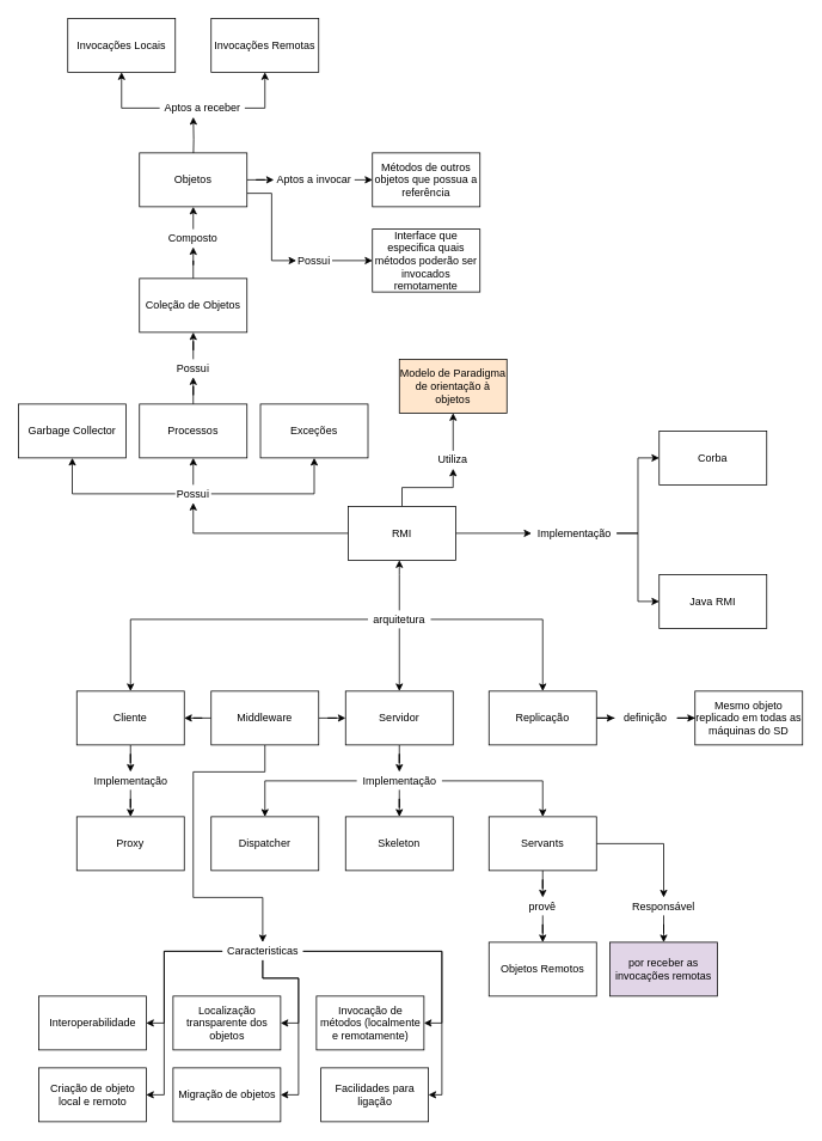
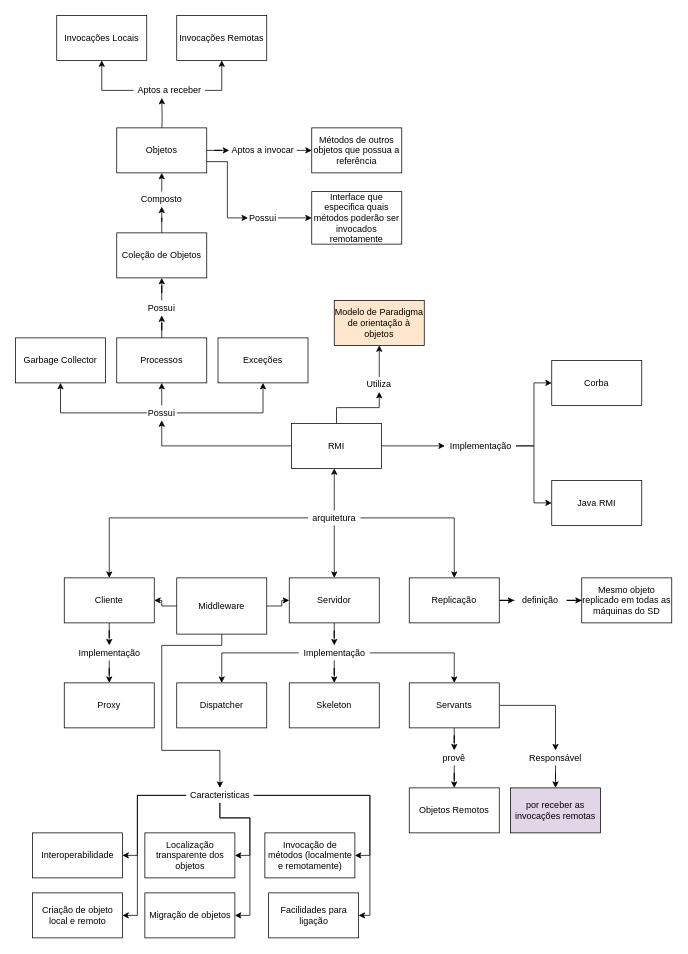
  <mxCell id="0" />
  <mxCell id="1" parent="0" />
  <mxCell id="2" style="edgeStyle=orthogonalEdgeStyle;rounded=0;orthogonalLoop=1;jettySize=auto;html=1;entryX=0.5;entryY=1;entryDx=0;entryDy=0;" edge="1" parent="1" source="5" target="26"><mxGeometry relative="1" as="geometry" /></mxCell>
  <mxCell id="3" style="edgeStyle=orthogonalEdgeStyle;rounded=0;orthogonalLoop=1;jettySize=auto;html=1;entryX=0.5;entryY=1;entryDx=0;entryDy=0;" edge="1" parent="1" source="5" target="30"><mxGeometry relative="1" as="geometry"><mxPoint x="205" y="520" as="targetPoint" /></mxGeometry></mxCell>
  <mxCell id="4" style="edgeStyle=orthogonalEdgeStyle;rounded=0;orthogonalLoop=1;jettySize=auto;html=1;entryX=0;entryY=0.5;entryDx=0;entryDy=0;" edge="1" parent="1" source="5" target="88"><mxGeometry relative="1" as="geometry" /></mxCell>
  <mxCell id="5" value="RMI" style="rounded=0;whiteSpace=wrap;html=1;" vertex="1" parent="1"><mxGeometry x="388" y="564" width="120" height="60" as="geometry" /></mxCell>
  <mxCell id="6" value="Modelo de Paradigma de orientação à objetos" style="rounded=0;whiteSpace=wrap;html=1;fillColor=#ffe6cc;" vertex="1" parent="1"><mxGeometry x="445" y="400" width="120" height="60" as="geometry" /></mxCell>
  <mxCell id="7" value="" style="edgeStyle=orthogonalEdgeStyle;rounded=0;orthogonalLoop=1;jettySize=auto;html=1;" edge="1" parent="1" source="11" target="15"><mxGeometry relative="1" as="geometry" /></mxCell>
  <mxCell id="8" style="edgeStyle=orthogonalEdgeStyle;rounded=0;orthogonalLoop=1;jettySize=auto;html=1;entryX=0.5;entryY=0;entryDx=0;entryDy=0;" edge="1" parent="1" source="11" target="13"><mxGeometry relative="1" as="geometry" /></mxCell>
  <mxCell id="9" style="edgeStyle=orthogonalEdgeStyle;rounded=0;orthogonalLoop=1;jettySize=auto;html=1;entryX=0.5;entryY=0;entryDx=0;entryDy=0;" edge="1" parent="1" source="11" target="17"><mxGeometry relative="1" as="geometry" /></mxCell>
  <mxCell id="10" value="" style="edgeStyle=orthogonalEdgeStyle;rounded=0;orthogonalLoop=1;jettySize=auto;html=1;" edge="1" parent="1" source="11" target="5"><mxGeometry relative="1" as="geometry"><Array as="points"><mxPoint x="445" y="640" /><mxPoint x="445" y="640" /></Array></mxGeometry></mxCell>
  <mxCell id="11" value="arquitetura" style="text;html=1;strokeColor=none;fillColor=none;align=center;verticalAlign=middle;whiteSpace=wrap;rounded=0;" vertex="1" parent="1"><mxGeometry x="410" y="680" width="70" height="20" as="geometry" /></mxCell>
  <mxCell id="12" style="edgeStyle=orthogonalEdgeStyle;rounded=0;orthogonalLoop=1;jettySize=auto;html=1;entryX=0.5;entryY=0;entryDx=0;entryDy=0;" edge="1" parent="1" source="13" target="84"><mxGeometry relative="1" as="geometry" /></mxCell>
  <mxCell id="13" value="Cliente" style="rounded=0;whiteSpace=wrap;html=1;" vertex="1" parent="1"><mxGeometry x="85" y="770" width="120" height="60" as="geometry" /></mxCell>
  <mxCell id="14" style="edgeStyle=orthogonalEdgeStyle;rounded=0;orthogonalLoop=1;jettySize=auto;html=1;entryX=0.5;entryY=0;entryDx=0;entryDy=0;" edge="1" parent="1" source="15" target="71"><mxGeometry relative="1" as="geometry" /></mxCell>
  <mxCell id="15" value="Servidor" style="rounded=0;whiteSpace=wrap;html=1;" vertex="1" parent="1"><mxGeometry x="385" y="770" width="120" height="60" as="geometry" /></mxCell>
  <mxCell id="16" style="edgeStyle=orthogonalEdgeStyle;rounded=0;orthogonalLoop=1;jettySize=auto;html=1;" edge="1" parent="1" source="17" target="19"><mxGeometry relative="1" as="geometry" /></mxCell>
  <mxCell id="17" value="Replicação" style="rounded=0;whiteSpace=wrap;html=1;" vertex="1" parent="1"><mxGeometry x="545" y="770" width="120" height="60" as="geometry" /></mxCell>
  <mxCell id="18" value="" style="edgeStyle=orthogonalEdgeStyle;rounded=0;orthogonalLoop=1;jettySize=auto;html=1;" edge="1" parent="1" source="19" target="20"><mxGeometry relative="1" as="geometry" /></mxCell>
  <mxCell id="19" value="definição" style="text;html=1;strokeColor=none;fillColor=none;align=center;verticalAlign=middle;whiteSpace=wrap;rounded=0;" vertex="1" parent="1"><mxGeometry x="685" y="790" width="70" height="20" as="geometry" /></mxCell>
  <mxCell id="20" value="Mesmo objeto replicado em todas as máquinas do SD" style="rounded=0;whiteSpace=wrap;html=1;" vertex="1" parent="1"><mxGeometry x="775" y="770" width="120" height="60" as="geometry" /></mxCell>
  <mxCell id="21" value="" style="edgeStyle=orthogonalEdgeStyle;rounded=0;orthogonalLoop=1;jettySize=auto;html=1;" edge="1" parent="1" source="24" target="13"><mxGeometry relative="1" as="geometry" /></mxCell>
  <mxCell id="22" value="" style="edgeStyle=orthogonalEdgeStyle;rounded=0;orthogonalLoop=1;jettySize=auto;html=1;" edge="1" parent="1" source="24" target="15"><mxGeometry relative="1" as="geometry" /></mxCell>
  <mxCell id="23" style="edgeStyle=orthogonalEdgeStyle;rounded=0;orthogonalLoop=1;jettySize=auto;html=1;entryX=0.5;entryY=0;entryDx=0;entryDy=0;" edge="1" parent="1" source="24" target="61"><mxGeometry relative="1" as="geometry"><Array as="points"><mxPoint x="295" y="860" /><mxPoint x="215" y="860" /><mxPoint x="215" y="1000" /><mxPoint x="293" y="1000" /></Array></mxGeometry></mxCell>
- <mxCell id="24" value="Middleware" style="rounded=0;whiteSpace=wrap;html=1;" vertex="1" parent="1"><mxGeometry x="235" y="770" width="120" height="60" as="geometry" /></mxCell>
+ <mxCell id="24" value="Middleware" style="rounded=0;whiteSpace=wrap;html=1;" vertex="1" parent="1"><mxGeometry x="235" y="770" width="120" height="75" as="geometry" /></mxCell>
  <mxCell id="25" value="" style="edgeStyle=orthogonalEdgeStyle;rounded=0;orthogonalLoop=1;jettySize=auto;html=1;" edge="1" parent="1" source="26" target="6"><mxGeometry relative="1" as="geometry" /></mxCell>
  <mxCell id="26" value="Utiliza" style="text;html=1;strokeColor=none;fillColor=none;align=center;verticalAlign=middle;whiteSpace=wrap;rounded=0;" vertex="1" parent="1"><mxGeometry x="485" y="502" width="40" height="20" as="geometry" /></mxCell>
  <mxCell id="27" style="edgeStyle=orthogonalEdgeStyle;rounded=0;orthogonalLoop=1;jettySize=auto;html=1;exitX=0.5;exitY=0;exitDx=0;exitDy=0;entryX=0.5;entryY=1;entryDx=0;entryDy=0;" edge="1" parent="1" source="30" target="32"><mxGeometry relative="1" as="geometry" /></mxCell>
  <mxCell id="28" style="edgeStyle=orthogonalEdgeStyle;rounded=0;orthogonalLoop=1;jettySize=auto;html=1;entryX=0.5;entryY=1;entryDx=0;entryDy=0;" edge="1" parent="1" source="30" target="91"><mxGeometry relative="1" as="geometry" /></mxCell>
  <mxCell id="29" style="edgeStyle=orthogonalEdgeStyle;rounded=0;orthogonalLoop=1;jettySize=auto;html=1;entryX=0.5;entryY=1;entryDx=0;entryDy=0;" edge="1" parent="1" source="30" target="92"><mxGeometry relative="1" as="geometry"><mxPoint x="355" y="510" as="targetPoint" /></mxGeometry></mxCell>
  <mxCell id="30" value="Possui" style="text;html=1;strokeColor=none;fillColor=none;align=center;verticalAlign=middle;whiteSpace=wrap;rounded=0;" vertex="1" parent="1"><mxGeometry x="195" y="540" width="40" height="20" as="geometry" /></mxCell>
  <mxCell id="31" style="edgeStyle=orthogonalEdgeStyle;rounded=0;orthogonalLoop=1;jettySize=auto;html=1;entryX=0.5;entryY=1;entryDx=0;entryDy=0;" edge="1" parent="1" source="32" target="34"><mxGeometry relative="1" as="geometry" /></mxCell>
  <mxCell id="32" value="Processos" style="rounded=0;whiteSpace=wrap;html=1;" vertex="1" parent="1"><mxGeometry x="155" y="450" width="120" height="60" as="geometry" /></mxCell>
  <mxCell id="33" style="edgeStyle=orthogonalEdgeStyle;rounded=0;orthogonalLoop=1;jettySize=auto;html=1;entryX=0.5;entryY=1;entryDx=0;entryDy=0;" edge="1" parent="1" source="34" target="36"><mxGeometry relative="1" as="geometry" /></mxCell>
  <mxCell id="34" value="Possui" style="text;html=1;strokeColor=none;fillColor=none;align=center;verticalAlign=middle;whiteSpace=wrap;rounded=0;" vertex="1" parent="1"><mxGeometry x="195" y="400" width="40" height="20" as="geometry" /></mxCell>
  <mxCell id="35" style="edgeStyle=orthogonalEdgeStyle;rounded=0;orthogonalLoop=1;jettySize=auto;html=1;entryX=0.5;entryY=1;entryDx=0;entryDy=0;" edge="1" parent="1" source="36" target="43"><mxGeometry relative="1" as="geometry" /></mxCell>
  <mxCell id="36" value="Coleção de Objetos" style="rounded=0;whiteSpace=wrap;html=1;" vertex="1" parent="1"><mxGeometry x="155" y="310" width="120" height="60" as="geometry" /></mxCell>
  <mxCell id="37" style="edgeStyle=orthogonalEdgeStyle;rounded=0;orthogonalLoop=1;jettySize=auto;html=1;entryX=0.5;entryY=1;entryDx=0;entryDy=0;" edge="1" parent="1" source="39" target="40"><mxGeometry relative="1" as="geometry"><Array as="points"><mxPoint x="135" y="120" /></Array></mxGeometry></mxCell>
  <mxCell id="38" style="edgeStyle=orthogonalEdgeStyle;rounded=0;orthogonalLoop=1;jettySize=auto;html=1;entryX=0.5;entryY=1;entryDx=0;entryDy=0;" edge="1" parent="1" source="39" target="41"><mxGeometry relative="1" as="geometry"><Array as="points"><mxPoint x="295" y="120" /></Array></mxGeometry></mxCell>
  <mxCell id="39" value="Aptos a receber" style="text;html=1;strokeColor=none;fillColor=none;align=center;verticalAlign=middle;whiteSpace=wrap;rounded=0;" vertex="1" parent="1"><mxGeometry x="177.5" y="110" width="95" height="20" as="geometry" /></mxCell>
  <mxCell id="40" value="Invocações Locais" style="rounded=0;whiteSpace=wrap;html=1;" vertex="1" parent="1"><mxGeometry x="75" y="20" width="120" height="60" as="geometry" /></mxCell>
  <mxCell id="41" value="Invocações Remotas" style="rounded=0;whiteSpace=wrap;html=1;" vertex="1" parent="1"><mxGeometry x="235" y="20" width="120" height="60" as="geometry" /></mxCell>
  <mxCell id="42" style="edgeStyle=orthogonalEdgeStyle;rounded=0;orthogonalLoop=1;jettySize=auto;html=1;exitX=0.5;exitY=0;exitDx=0;exitDy=0;entryX=0.5;entryY=1;entryDx=0;entryDy=0;" edge="1" parent="1" source="43" target="48"><mxGeometry relative="1" as="geometry" /></mxCell>
  <mxCell id="43" value="Composto" style="text;html=1;strokeColor=none;fillColor=none;align=center;verticalAlign=middle;whiteSpace=wrap;rounded=0;" vertex="1" parent="1"><mxGeometry x="185" y="255" width="60" height="20" as="geometry" /></mxCell>
  <mxCell id="44" style="edgeStyle=orthogonalEdgeStyle;rounded=0;orthogonalLoop=1;jettySize=auto;html=1;exitX=0.5;exitY=1;exitDx=0;exitDy=0;" edge="1" parent="1" source="43" target="43"><mxGeometry relative="1" as="geometry" /></mxCell>
  <mxCell id="45" style="edgeStyle=orthogonalEdgeStyle;rounded=0;orthogonalLoop=1;jettySize=auto;html=1;entryX=0.395;entryY=1;entryDx=0;entryDy=0;entryPerimeter=0;" edge="1" parent="1" target="39"><mxGeometry relative="1" as="geometry"><mxPoint x="215" y="180" as="sourcePoint" /></mxGeometry></mxCell>
  <mxCell id="46" style="edgeStyle=orthogonalEdgeStyle;rounded=0;orthogonalLoop=1;jettySize=auto;html=1;entryX=0;entryY=0.5;entryDx=0;entryDy=0;" edge="1" parent="1" source="48" target="50"><mxGeometry relative="1" as="geometry" /></mxCell>
  <mxCell id="47" style="edgeStyle=orthogonalEdgeStyle;rounded=0;orthogonalLoop=1;jettySize=auto;html=1;exitX=1;exitY=0.75;exitDx=0;exitDy=0;entryX=0;entryY=0.5;entryDx=0;entryDy=0;" edge="1" parent="1" source="48" target="53"><mxGeometry relative="1" as="geometry" /></mxCell>
  <mxCell id="48" value="Objetos" style="rounded=0;whiteSpace=wrap;html=1;" vertex="1" parent="1"><mxGeometry x="155" y="170" width="120" height="60" as="geometry" /></mxCell>
  <mxCell id="49" style="edgeStyle=orthogonalEdgeStyle;rounded=0;orthogonalLoop=1;jettySize=auto;html=1;exitX=1;exitY=0.5;exitDx=0;exitDy=0;entryX=0;entryY=0.5;entryDx=0;entryDy=0;" edge="1" parent="1" source="50" target="51"><mxGeometry relative="1" as="geometry" /></mxCell>
  <mxCell id="50" value="Aptos a invocar" style="text;html=1;strokeColor=none;fillColor=none;align=center;verticalAlign=middle;whiteSpace=wrap;rounded=0;" vertex="1" parent="1"><mxGeometry x="305" y="190" width="90" height="20" as="geometry" /></mxCell>
  <mxCell id="51" value="Métodos de outros objetos que possua a referência" style="rounded=0;whiteSpace=wrap;html=1;" vertex="1" parent="1"><mxGeometry x="415" y="170" width="120" height="60" as="geometry" /></mxCell>
  <mxCell id="52" value="" style="edgeStyle=orthogonalEdgeStyle;rounded=0;orthogonalLoop=1;jettySize=auto;html=1;" edge="1" parent="1" source="53" target="54"><mxGeometry relative="1" as="geometry" /></mxCell>
  <mxCell id="53" value="Possui" style="text;html=1;strokeColor=none;fillColor=none;align=center;verticalAlign=middle;whiteSpace=wrap;rounded=0;" vertex="1" parent="1"><mxGeometry x="330" y="280" width="40" height="20" as="geometry" /></mxCell>
  <mxCell id="54" value=" Interface que&lt;br/&gt;especifica quais métodos poderão ser&lt;br/&gt;invocados remotamente" style="rounded=0;whiteSpace=wrap;html=1;" vertex="1" parent="1"><mxGeometry x="415" y="255" width="120" height="70" as="geometry" /></mxCell>
  <mxCell id="55" style="edgeStyle=orthogonalEdgeStyle;rounded=0;orthogonalLoop=1;jettySize=auto;html=1;entryX=1;entryY=0.5;entryDx=0;entryDy=0;" edge="1" parent="1" source="61" target="63"><mxGeometry relative="1" as="geometry" /></mxCell>
  <mxCell id="56" style="edgeStyle=orthogonalEdgeStyle;rounded=0;orthogonalLoop=1;jettySize=auto;html=1;exitX=0.5;exitY=1;exitDx=0;exitDy=0;entryX=1;entryY=0.5;entryDx=0;entryDy=0;" edge="1" parent="1" source="61" target="66"><mxGeometry relative="1" as="geometry"><Array as="points"><mxPoint x="292.5" y="1090" /><mxPoint x="332.5" y="1090" /><mxPoint x="332.5" y="1220" /></Array></mxGeometry></mxCell>
  <mxCell id="57" style="edgeStyle=orthogonalEdgeStyle;rounded=0;orthogonalLoop=1;jettySize=auto;html=1;entryX=1;entryY=0.5;entryDx=0;entryDy=0;" edge="1" parent="1" source="61" target="67"><mxGeometry relative="1" as="geometry"><Array as="points"><mxPoint x="182.5" y="1060" /><mxPoint x="182.5" y="1220" /></Array></mxGeometry></mxCell>
  <mxCell id="58" style="edgeStyle=orthogonalEdgeStyle;rounded=0;orthogonalLoop=1;jettySize=auto;html=1;exitX=0;exitY=0.5;exitDx=0;exitDy=0;entryX=1;entryY=0.5;entryDx=0;entryDy=0;" edge="1" parent="1" source="61" target="62"><mxGeometry relative="1" as="geometry"><Array as="points"><mxPoint x="182.5" y="1060" /><mxPoint x="182.5" y="1140" /></Array></mxGeometry></mxCell>
  <mxCell id="59" style="edgeStyle=orthogonalEdgeStyle;rounded=0;orthogonalLoop=1;jettySize=auto;html=1;exitX=1;exitY=0.5;exitDx=0;exitDy=0;entryX=1;entryY=0.5;entryDx=0;entryDy=0;" edge="1" parent="1" source="61" target="65"><mxGeometry relative="1" as="geometry"><Array as="points"><mxPoint x="492.5" y="1060" /><mxPoint x="492.5" y="1220" /></Array></mxGeometry></mxCell>
  <mxCell id="60" style="edgeStyle=orthogonalEdgeStyle;rounded=0;orthogonalLoop=1;jettySize=auto;html=1;exitX=1;exitY=0.5;exitDx=0;exitDy=0;entryX=1;entryY=0.5;entryDx=0;entryDy=0;" edge="1" parent="1" source="61" target="64"><mxGeometry relative="1" as="geometry"><Array as="points"><mxPoint x="492.5" y="1060" /><mxPoint x="492.5" y="1140" /></Array></mxGeometry></mxCell>
  <mxCell id="61" value="Caracteristicas" style="text;html=1;strokeColor=none;fillColor=none;align=center;verticalAlign=middle;whiteSpace=wrap;rounded=0;" vertex="1" parent="1"><mxGeometry x="247.5" y="1050" width="90" height="20" as="geometry" /></mxCell>
  <mxCell id="62" value="Interoperabilidade" style="rounded=0;whiteSpace=wrap;html=1;" vertex="1" parent="1"><mxGeometry x="42.5" y="1110" width="120" height="60" as="geometry" /></mxCell>
  <mxCell id="63" value="Localização transparente dos objetos" style="rounded=0;whiteSpace=wrap;html=1;" vertex="1" parent="1"><mxGeometry x="192.5" y="1110" width="120" height="60" as="geometry" /></mxCell>
  <mxCell id="64" value="Invocação de métodos (localmente e remotamente)" style="rounded=0;whiteSpace=wrap;html=1;" vertex="1" parent="1"><mxGeometry x="352.5" y="1110" width="120" height="60" as="geometry" /></mxCell>
  <mxCell id="65" value="Facilidades para ligação" style="rounded=0;whiteSpace=wrap;html=1;" vertex="1" parent="1"><mxGeometry x="357.5" y="1190" width="120" height="60" as="geometry" /></mxCell>
  <mxCell id="66" value="Migração de objetos" style="rounded=0;whiteSpace=wrap;html=1;" vertex="1" parent="1"><mxGeometry x="192.5" y="1190" width="120" height="60" as="geometry" /></mxCell>
  <mxCell id="67" value="Criação de objeto local e remoto" style="rounded=0;whiteSpace=wrap;html=1;" vertex="1" parent="1"><mxGeometry x="42.5" y="1190" width="120" height="60" as="geometry" /></mxCell>
  <mxCell id="68" value="" style="edgeStyle=orthogonalEdgeStyle;rounded=0;orthogonalLoop=1;jettySize=auto;html=1;" edge="1" parent="1" source="71" target="72"><mxGeometry relative="1" as="geometry" /></mxCell>
  <mxCell id="69" style="edgeStyle=orthogonalEdgeStyle;rounded=0;orthogonalLoop=1;jettySize=auto;html=1;entryX=0.5;entryY=0;entryDx=0;entryDy=0;" edge="1" parent="1" source="71" target="73"><mxGeometry relative="1" as="geometry" /></mxCell>
  <mxCell id="70" style="edgeStyle=orthogonalEdgeStyle;rounded=0;orthogonalLoop=1;jettySize=auto;html=1;entryX=0.5;entryY=0;entryDx=0;entryDy=0;" edge="1" parent="1" source="71" target="76"><mxGeometry relative="1" as="geometry"><mxPoint x="605" y="910" as="targetPoint" /></mxGeometry></mxCell>
  <mxCell id="71" value="Implementação" style="text;html=1;strokeColor=none;fillColor=none;align=center;verticalAlign=middle;whiteSpace=wrap;rounded=0;" vertex="1" parent="1"><mxGeometry x="397.5" y="860" width="95" height="20" as="geometry" /></mxCell>
  <mxCell id="72" value="Skeleton" style="rounded=0;whiteSpace=wrap;html=1;" vertex="1" parent="1"><mxGeometry x="385" y="910" width="120" height="60" as="geometry" /></mxCell>
  <mxCell id="73" value="Dispatcher" style="rounded=0;whiteSpace=wrap;html=1;" vertex="1" parent="1"><mxGeometry x="235" y="910" width="120" height="60" as="geometry" /></mxCell>
  <mxCell id="74" style="edgeStyle=orthogonalEdgeStyle;rounded=0;orthogonalLoop=1;jettySize=auto;html=1;entryX=0.5;entryY=0;entryDx=0;entryDy=0;" edge="1" parent="1" source="76" target="78"><mxGeometry relative="1" as="geometry" /></mxCell>
  <mxCell id="75" style="edgeStyle=orthogonalEdgeStyle;rounded=0;orthogonalLoop=1;jettySize=auto;html=1;entryX=0.5;entryY=0;entryDx=0;entryDy=0;" edge="1" parent="1" source="76" target="81"><mxGeometry relative="1" as="geometry" /></mxCell>
  <mxCell id="76" value="Servants" style="rounded=0;whiteSpace=wrap;html=1;" vertex="1" parent="1"><mxGeometry x="545" y="910" width="120" height="60" as="geometry" /></mxCell>
  <mxCell id="77" value="" style="edgeStyle=orthogonalEdgeStyle;rounded=0;orthogonalLoop=1;jettySize=auto;html=1;" edge="1" parent="1" source="78" target="79"><mxGeometry relative="1" as="geometry" /></mxCell>
  <mxCell id="78" value="provê" style="text;html=1;strokeColor=none;fillColor=none;align=center;verticalAlign=middle;whiteSpace=wrap;rounded=0;" vertex="1" parent="1"><mxGeometry x="570" y="1000" width="70" height="20" as="geometry" /></mxCell>
  <mxCell id="79" value="Objetos Remotos" style="rounded=0;whiteSpace=wrap;html=1;" vertex="1" parent="1"><mxGeometry x="545" y="1050" width="120" height="60" as="geometry" /></mxCell>
  <mxCell id="80" value="" style="edgeStyle=orthogonalEdgeStyle;rounded=0;orthogonalLoop=1;jettySize=auto;html=1;" edge="1" parent="1" source="81" target="82"><mxGeometry relative="1" as="geometry" /></mxCell>
  <mxCell id="81" value="Responsável" style="text;html=1;strokeColor=none;fillColor=none;align=center;verticalAlign=middle;whiteSpace=wrap;rounded=0;" vertex="1" parent="1"><mxGeometry x="705" y="1000" width="70" height="20" as="geometry" /></mxCell>
  <mxCell id="82" value="por receber as invocações remotas" style="rounded=0;whiteSpace=wrap;html=1;fillColor=#e1d5e7;" vertex="1" parent="1"><mxGeometry x="680" y="1050" width="120" height="60" as="geometry" /></mxCell>
  <mxCell id="83" value="" style="edgeStyle=orthogonalEdgeStyle;rounded=0;orthogonalLoop=1;jettySize=auto;html=1;" edge="1" parent="1" source="84" target="85"><mxGeometry relative="1" as="geometry" /></mxCell>
  <mxCell id="84" value="Implementação" style="text;html=1;strokeColor=none;fillColor=none;align=center;verticalAlign=middle;whiteSpace=wrap;rounded=0;" vertex="1" parent="1"><mxGeometry x="97.5" y="860" width="95" height="20" as="geometry" /></mxCell>
  <mxCell id="85" value="Proxy" style="rounded=0;whiteSpace=wrap;html=1;" vertex="1" parent="1"><mxGeometry x="85" y="910" width="120" height="60" as="geometry" /></mxCell>
  <mxCell id="86" style="edgeStyle=orthogonalEdgeStyle;rounded=0;orthogonalLoop=1;jettySize=auto;html=1;entryX=0;entryY=0.5;entryDx=0;entryDy=0;" edge="1" parent="1" source="88" target="89"><mxGeometry relative="1" as="geometry" /></mxCell>
  <mxCell id="87" style="edgeStyle=orthogonalEdgeStyle;rounded=0;orthogonalLoop=1;jettySize=auto;html=1;entryX=0;entryY=0.5;entryDx=0;entryDy=0;" edge="1" parent="1" source="88" target="90"><mxGeometry relative="1" as="geometry" /></mxCell>
  <mxCell id="88" value="Implementação" style="text;html=1;strokeColor=none;fillColor=none;align=center;verticalAlign=middle;whiteSpace=wrap;rounded=0;" vertex="1" parent="1"><mxGeometry x="592.5" y="584" width="95" height="20" as="geometry" /></mxCell>
  <mxCell id="89" value="Corba" style="rounded=0;whiteSpace=wrap;html=1;" vertex="1" parent="1"><mxGeometry x="735" y="480" width="120" height="60" as="geometry" /></mxCell>
  <mxCell id="90" value="Java RMI" style="rounded=0;whiteSpace=wrap;html=1;" vertex="1" parent="1"><mxGeometry x="735" y="640" width="120" height="60" as="geometry" /></mxCell>
  <mxCell id="91" value="Garbage Collector" style="rounded=0;whiteSpace=wrap;html=1;" vertex="1" parent="1"><mxGeometry x="20" y="450" width="120" height="60" as="geometry" /></mxCell>
  <mxCell id="92" value="Exceções" style="rounded=0;whiteSpace=wrap;html=1;" vertex="1" parent="1"><mxGeometry x="290" y="450" width="120" height="60" as="geometry" /></mxCell>
